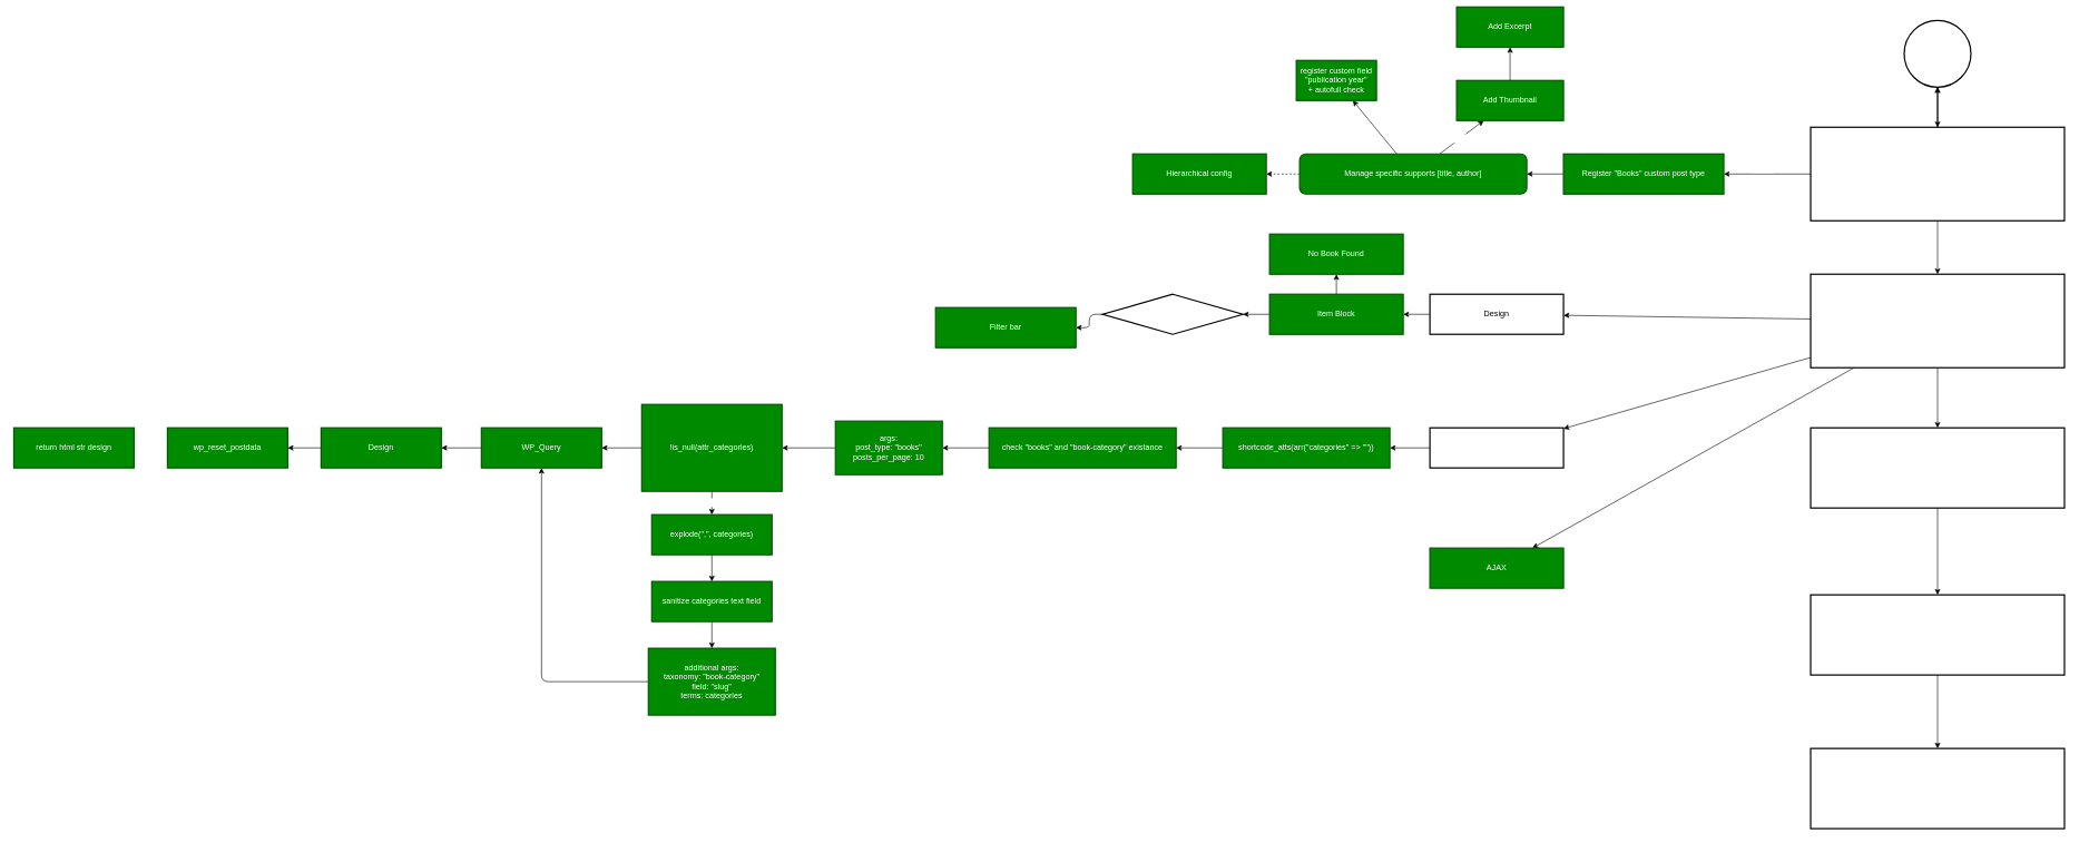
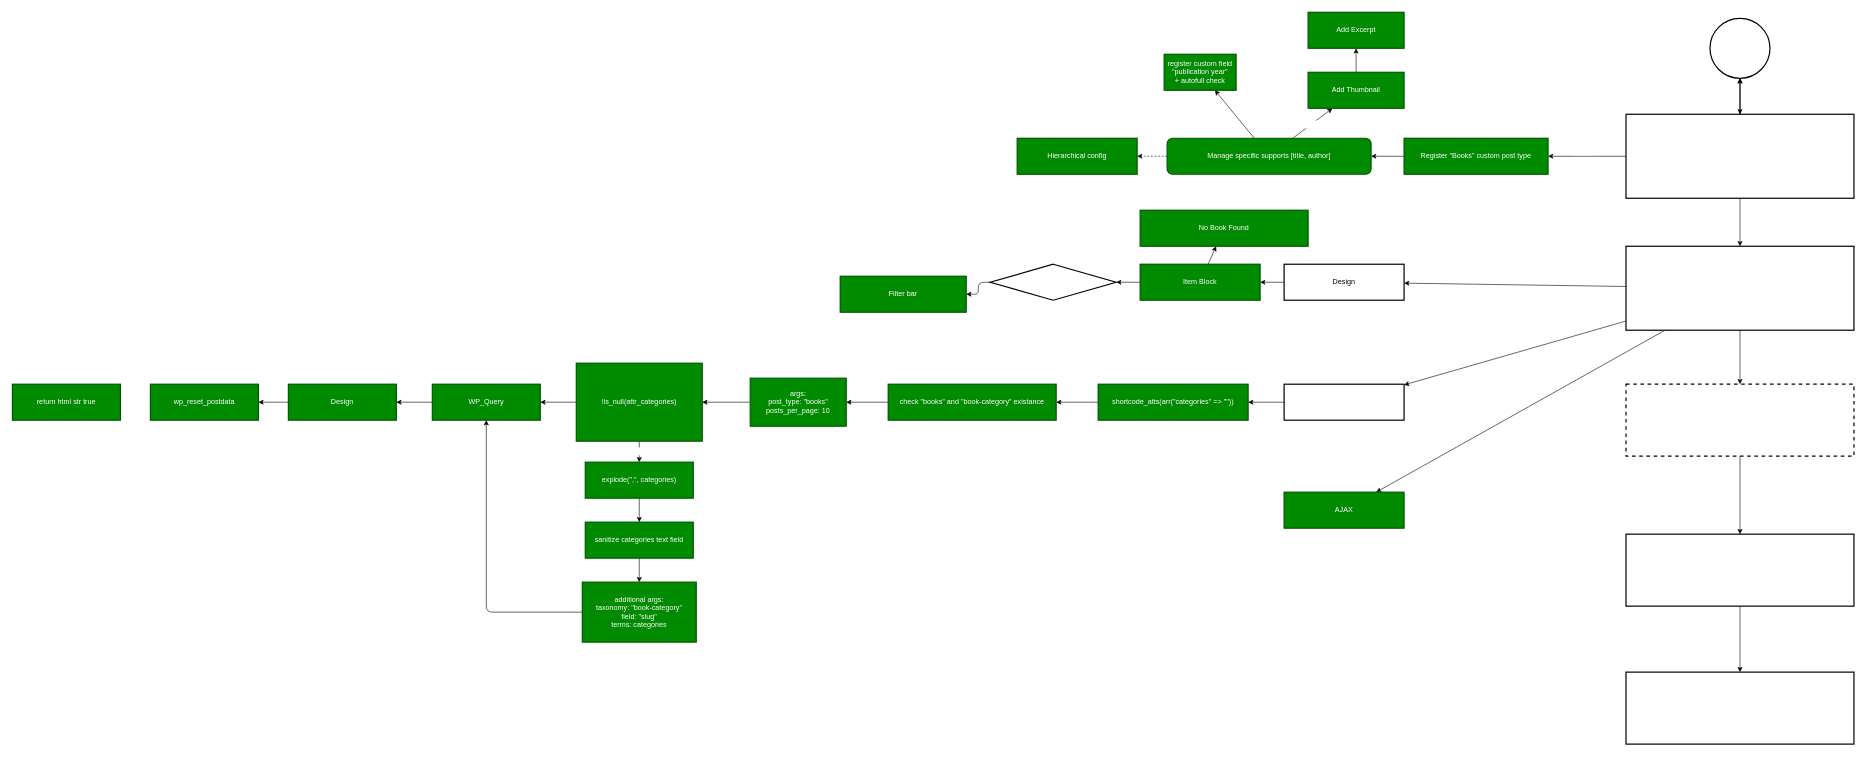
  <mxCell id="0" />
  <mxCell id="1" parent="0" />
  <mxCell id="2" value="" style="edgeStyle=none;html=1;fontColor=#FFFFFF;" parent="1" source="3" target="9" edge="1"><mxGeometry relative="1" as="geometry" /></mxCell>
  <mxCell id="3" value="" style="strokeWidth=2;html=1;shape=mxgraph.flowchart.start_2;whiteSpace=wrap;fontColor=#FFFFFF;" parent="1" vertex="1"><mxGeometry x="2850" y="30" width="100" height="100" as="geometry" /></mxCell>
  <mxCell id="4" value="" style="edgeStyle=none;html=1;fontColor=#FFFFFF;" parent="1" source="9" target="14" edge="1"><mxGeometry relative="1" as="geometry" /></mxCell>
  <mxCell id="5" value="" style="edgeStyle=none;html=1;fontColor=#FFFFFF;" parent="1" source="9" target="3" edge="1"><mxGeometry relative="1" as="geometry" /></mxCell>
  <mxCell id="6" value="" style="edgeStyle=none;html=1;fontColor=#FFFFFF;" parent="1" source="9" target="3" edge="1"><mxGeometry relative="1" as="geometry" /></mxCell>
  <mxCell id="7" style="edgeStyle=none;html=1;fontColor=#FFFFFF;" parent="1" source="9" target="21" edge="1"><mxGeometry relative="1" as="geometry" /></mxCell>
  <mxCell id="8" value="include" style="edgeLabel;html=1;align=center;verticalAlign=middle;resizable=0;points=[];fontColor=#FFFFFF;" parent="7" vertex="1" connectable="0"><mxGeometry x="0.285" y="-5" relative="1" as="geometry"><mxPoint x="11" y="-4" as="offset" /></mxGeometry></mxCell>
  <mxCell id="9" value="&quot;Books&quot; post type =&amp;gt; Title, Author, Publication Year&lt;br&gt;+ Categories =&amp;gt; hierarchical taxonomy" style="whiteSpace=wrap;html=1;strokeWidth=2;fontColor=#FFFFFF;" parent="1" vertex="1"><mxGeometry x="2710" y="190" width="380" height="140" as="geometry" /></mxCell>
  <mxCell id="10" value="" style="edgeStyle=none;html=1;fontColor=#FFFFFF;" parent="1" source="14" target="16" edge="1"><mxGeometry relative="1" as="geometry" /></mxCell>
  <mxCell id="11" style="edgeStyle=none;html=1;fontColor=#FFFFFF;" parent="1" source="14" target="31" edge="1"><mxGeometry relative="1" as="geometry" /></mxCell>
  <mxCell id="12" style="edgeStyle=none;html=1;fontColor=#FFFFFF;" parent="1" source="14" target="33" edge="1"><mxGeometry relative="1" as="geometry" /></mxCell>
  <mxCell id="13" style="html=1;fontColor=#FFFFFF;" parent="1" source="14" target="62" edge="1"><mxGeometry relative="1" as="geometry"><mxPoint x="2295.833" y="770" as="targetPoint" /></mxGeometry></mxCell>
  <mxCell id="14" value="[book_display] =&amp;gt; display the books by category(filter bar via AJAX)&lt;br&gt;attr(categories) =&amp;gt; comma-separated list of categories to display" style="whiteSpace=wrap;html=1;strokeWidth=2;fontColor=#FFFFFF;" parent="1" vertex="1"><mxGeometry x="2710" y="410" width="380" height="140" as="geometry" /></mxCell>
  <mxCell id="15" style="edgeStyle=none;html=1;fontColor=#FFFFFF;" parent="1" source="16" target="18" edge="1"><mxGeometry relative="1" as="geometry" /></mxCell>
- <mxCell id="16" value="data validation" style="whiteSpace=wrap;html=1;strokeWidth=2;fontColor=#FFFFFF;" parent="1" vertex="1"><mxGeometry x="2710" y="640" width="380" height="120" as="geometry" /></mxCell>
+ <mxCell id="16" value="data validation" style="whiteSpace=wrap;html=1;strokeWidth=2;fontColor=#FFFFFF;dashed=1;" parent="1" vertex="1"><mxGeometry x="2710" y="640" width="380" height="120" as="geometry" /></mxCell>
  <mxCell id="17" style="edgeStyle=none;html=1;fontColor=#FFFFFF;" parent="1" source="18" target="19" edge="1"><mxGeometry relative="1" as="geometry" /></mxCell>
  <mxCell id="18" value="escaping" style="whiteSpace=wrap;html=1;strokeWidth=2;labelBackgroundColor=none;fontColor=#FFFFFF;" parent="1" vertex="1"><mxGeometry x="2710" y="890" width="380" height="120" as="geometry" /></mxCell>
  <mxCell id="19" value="sanitization" style="whiteSpace=wrap;html=1;strokeWidth=2;labelBackgroundColor=none;fontColor=#FFFFFF;" parent="1" vertex="1"><mxGeometry x="2710" y="1120" width="380" height="120" as="geometry" /></mxCell>
  <mxCell id="20" style="edgeStyle=none;html=1;fontColor=#FFFFFF;" parent="1" source="21" target="26" edge="1"><mxGeometry relative="1" as="geometry" /></mxCell>
  <mxCell id="21" value="Register &quot;Books&quot; custom post type" style="whiteSpace=wrap;html=1;strokeWidth=2;labelBackgroundColor=none;fillColor=#008a00;strokeColor=#005700;fontColor=#ffffff;" parent="1" vertex="1"><mxGeometry x="2340" y="230" width="240" height="60" as="geometry" /></mxCell>
  <mxCell id="22" style="edgeStyle=none;html=1;fontColor=#FFFFFF;" parent="1" source="26" target="28" edge="1"><mxGeometry relative="1" as="geometry" /></mxCell>
  <mxCell id="23" value="Extend" style="edgeLabel;html=1;align=center;verticalAlign=middle;resizable=0;points=[];fontColor=#FFFFFF;" parent="22" vertex="1" connectable="0"><mxGeometry x="-0.279" y="4" relative="1" as="geometry"><mxPoint x="4" y="-2" as="offset" /></mxGeometry></mxCell>
  <mxCell id="24" style="edgeStyle=none;html=1;fontColor=#FFFFFF;dashed=1;" parent="1" source="26" target="29" edge="1"><mxGeometry relative="1" as="geometry" /></mxCell>
  <mxCell id="25" value="" style="edgeStyle=none;html=1;fontColor=#FFFFFF;" parent="1" source="26" target="65" edge="1"><mxGeometry relative="1" as="geometry" /></mxCell>
  <mxCell id="26" value="Manage specific supports [title, author]" style="whiteSpace=wrap;html=1;strokeWidth=2;labelBackgroundColor=none;fillColor=#008a00;strokeColor=#005700;fontColor=#ffffff;rounded=1;" parent="1" vertex="1"><mxGeometry x="1945" y="230" width="340" height="60" as="geometry" /></mxCell>
  <mxCell id="27" style="edgeStyle=none;html=1;fontColor=#FFFFFF;" parent="1" source="28" target="64" edge="1"><mxGeometry relative="1" as="geometry" /></mxCell>
  <mxCell id="28" value="Add Thumbnail" style="whiteSpace=wrap;html=1;strokeWidth=2;labelBackgroundColor=none;fillColor=#008a00;strokeColor=#005700;fontColor=#ffffff;" parent="1" vertex="1"><mxGeometry x="2180" y="120" width="160" height="60" as="geometry" /></mxCell>
  <mxCell id="29" value="Hierarchical config" style="whiteSpace=wrap;html=1;strokeWidth=2;labelBackgroundColor=none;fillColor=#008a00;strokeColor=#005700;fontColor=#ffffff;" parent="1" vertex="1"><mxGeometry x="1695" y="230" width="200" height="60" as="geometry" /></mxCell>
  <mxCell id="30" style="edgeStyle=orthogonalEdgeStyle;html=1;fontColor=#FFFFFF;" parent="1" source="31" target="61" edge="1"><mxGeometry relative="1" as="geometry" /></mxCell>
  <mxCell id="31" value="Design" style="whiteSpace=wrap;html=1;strokeWidth=2;labelBackgroundColor=none;" parent="1" vertex="1"><mxGeometry x="2140" y="440" width="200" height="60" as="geometry" /></mxCell>
  <mxCell id="32" style="edgeStyle=none;html=1;fontColor=#FFFFFF;" parent="1" source="33" target="35" edge="1"><mxGeometry relative="1" as="geometry" /></mxCell>
  <mxCell id="33" value="Structure" style="whiteSpace=wrap;html=1;strokeWidth=2;labelBackgroundColor=none;fontColor=#FFFFFF;" parent="1" vertex="1"><mxGeometry x="2140" y="640" width="200" height="60" as="geometry" /></mxCell>
  <mxCell id="34" style="edgeStyle=none;html=1;fontColor=#FFFFFF;" parent="1" source="35" target="37" edge="1"><mxGeometry relative="1" as="geometry"><mxPoint x="1580" y="670" as="targetPoint" /></mxGeometry></mxCell>
  <mxCell id="35" value="shortcode_atts(arr(&quot;categories&quot; =&amp;gt; &quot;&quot;))" style="whiteSpace=wrap;html=1;strokeWidth=2;labelBackgroundColor=none;fontColor=#ffffff;fillColor=#008a00;strokeColor=#005700;" parent="1" vertex="1"><mxGeometry x="1830" y="640" width="250" height="60" as="geometry" /></mxCell>
  <mxCell id="36" style="edgeStyle=none;html=1;fontColor=#FFFFFF;" parent="1" source="37" target="39" edge="1"><mxGeometry relative="1" as="geometry" /></mxCell>
  <mxCell id="37" value="check &quot;books&quot; and &quot;book-category&quot; existance" style="whiteSpace=wrap;html=1;strokeWidth=2;labelBackgroundColor=none;fontColor=#ffffff;fillColor=#008a00;strokeColor=#005700;" parent="1" vertex="1"><mxGeometry x="1480" y="640" width="280" height="60" as="geometry" /></mxCell>
  <mxCell id="38" value="" style="edgeStyle=none;html=1;fontColor=#FFFFFF;" parent="1" source="39" target="46" edge="1"><mxGeometry relative="1" as="geometry" /></mxCell>
  <mxCell id="39" value="args:&lt;br&gt;post_type: &quot;books&quot;&lt;br&gt;posts_per_page: 10" style="whiteSpace=wrap;html=1;strokeWidth=2;labelBackgroundColor=none;fontColor=#ffffff;fillColor=#008a00;strokeColor=#005700;" parent="1" vertex="1"><mxGeometry x="1250" y="630" width="160" height="80" as="geometry" /></mxCell>
  <mxCell id="40" style="edgeStyle=orthogonalEdgeStyle;html=1;fontColor=#FFFFFF;" parent="1" source="41" target="58" edge="1"><mxGeometry relative="1" as="geometry" /></mxCell>
  <mxCell id="41" value="Pagination" style="rhombus;whiteSpace=wrap;html=1;strokeWidth=2;labelBackgroundColor=none;fontColor=#FFFFFF;" parent="1" vertex="1"><mxGeometry x="1650" y="440" width="210" height="60" as="geometry" /></mxCell>
  <mxCell id="42" style="edgeStyle=none;html=1;fontColor=#FFFFFF;" parent="1" source="46" target="54" edge="1"><mxGeometry relative="1" as="geometry"><mxPoint x="915" y="670" as="targetPoint" /></mxGeometry></mxCell>
  <mxCell id="43" value="continue" style="edgeLabel;html=1;align=center;verticalAlign=middle;resizable=0;points=[];fontColor=#FFFFFF;" parent="42" vertex="1" connectable="0"><mxGeometry x="-0.316" y="2" relative="1" as="geometry"><mxPoint x="-9" y="-12" as="offset" /></mxGeometry></mxCell>
  <mxCell id="44" style="edgeStyle=none;html=1;fontColor=#FFFFFF;" parent="1" source="46" target="52" edge="1"><mxGeometry relative="1" as="geometry" /></mxCell>
  <mxCell id="45" value="true" style="edgeLabel;html=1;align=center;verticalAlign=middle;resizable=0;points=[];fontColor=#FFFFFF;" parent="44" vertex="1" connectable="0"><mxGeometry x="0.468" relative="1" as="geometry"><mxPoint y="-10" as="offset" /></mxGeometry></mxCell>
  <mxCell id="46" value="!is_null(attr_categories)" style="whiteSpace=wrap;html=1;fontColor=#ffffff;strokeWidth=2;labelBackgroundColor=none;fillColor=#008a00;strokeColor=#005700;rounded=0;" parent="1" vertex="1"><mxGeometry x="960" y="605" width="210" height="130" as="geometry" /></mxCell>
  <mxCell id="47" style="edgeStyle=orthogonalEdgeStyle;html=1;fontColor=#FFFFFF;" parent="1" source="48" target="54" edge="1"><mxGeometry relative="1" as="geometry" /></mxCell>
  <mxCell id="48" value="additional args:&lt;br&gt;taxonomy: &quot;book-category&quot;&lt;br&gt;field: &quot;slug&quot;&lt;br&gt;terms: categories" style="whiteSpace=wrap;html=1;strokeWidth=2;labelBackgroundColor=none;fontColor=#ffffff;fillColor=#008a00;strokeColor=#005700;" parent="1" vertex="1"><mxGeometry x="970" y="970" width="190" height="100" as="geometry" /></mxCell>
  <mxCell id="49" style="edgeStyle=none;html=1;fontColor=#FFFFFF;" parent="1" source="50" target="48" edge="1"><mxGeometry relative="1" as="geometry" /></mxCell>
  <mxCell id="50" value="sanitize categories&amp;nbsp;text field" style="whiteSpace=wrap;html=1;strokeWidth=2;labelBackgroundColor=none;fontColor=#ffffff;fillColor=#008a00;strokeColor=#005700;" parent="1" vertex="1"><mxGeometry x="975" y="870" width="180" height="60" as="geometry" /></mxCell>
  <mxCell id="51" style="edgeStyle=none;html=1;fontColor=#FFFFFF;" parent="1" source="52" target="50" edge="1"><mxGeometry relative="1" as="geometry" /></mxCell>
  <mxCell id="52" value="explode(&quot;,&quot;, categories)" style="whiteSpace=wrap;html=1;strokeWidth=2;labelBackgroundColor=none;fontColor=#ffffff;fillColor=#008a00;strokeColor=#005700;" parent="1" vertex="1"><mxGeometry x="975" y="770" width="180" height="60" as="geometry" /></mxCell>
  <mxCell id="53" style="edgeStyle=orthogonalEdgeStyle;html=1;fontColor=#FFFFFF;" parent="1" source="54" target="56" edge="1"><mxGeometry relative="1" as="geometry" /></mxCell>
  <mxCell id="54" value="WP_Query" style="whiteSpace=wrap;html=1;strokeWidth=2;labelBackgroundColor=none;fontColor=#ffffff;fillColor=#008a00;strokeColor=#005700;" parent="1" vertex="1"><mxGeometry x="720" y="640" width="180" height="60" as="geometry" /></mxCell>
  <mxCell id="55" style="edgeStyle=orthogonalEdgeStyle;html=1;fontColor=#FFFFFF;" parent="1" source="56" target="57" edge="1"><mxGeometry relative="1" as="geometry" /></mxCell>
  <mxCell id="56" value="Design" style="whiteSpace=wrap;html=1;strokeWidth=2;labelBackgroundColor=none;fontColor=#ffffff;fillColor=#008a00;strokeColor=#005700;" parent="1" vertex="1"><mxGeometry x="480" y="640" width="180" height="60" as="geometry" /></mxCell>
  <mxCell id="57" value="wp_reset_postdata" style="whiteSpace=wrap;html=1;strokeWidth=2;labelBackgroundColor=none;fontColor=#ffffff;fillColor=#008a00;strokeColor=#005700;" parent="1" vertex="1"><mxGeometry x="250" y="640" width="180" height="60" as="geometry" /></mxCell>
  <mxCell id="58" value="Filter bar" style="whiteSpace=wrap;html=1;strokeWidth=2;labelBackgroundColor=none;fontColor=#ffffff;fillColor=#008a00;strokeColor=#005700;" parent="1" vertex="1"><mxGeometry x="1400" y="460" width="210" height="60" as="geometry" /></mxCell>
  <mxCell id="59" style="edgeStyle=orthogonalEdgeStyle;html=1;fontColor=#FFFFFF;" parent="1" source="61" target="41" edge="1"><mxGeometry relative="1" as="geometry" /></mxCell>
  <mxCell id="60" style="edgeStyle=none;html=1;fontColor=#FFFFFF;" parent="1" source="61" target="66" edge="1"><mxGeometry relative="1" as="geometry" /></mxCell>
  <mxCell id="61" value="Item Block" style="whiteSpace=wrap;html=1;strokeWidth=2;labelBackgroundColor=none;fillColor=#008a00;strokeColor=#005700;fontColor=#ffffff;" parent="1" vertex="1"><mxGeometry x="1900" y="440" width="200" height="60" as="geometry" /></mxCell>
  <mxCell id="62" value="AJAX" style="whiteSpace=wrap;html=1;strokeWidth=2;labelBackgroundColor=none;fontColor=#ffffff;fillColor=#008a00;strokeColor=#005700;" parent="1" vertex="1"><mxGeometry x="2140" y="820" width="200" height="60" as="geometry" /></mxCell>
- <mxCell id="63" value="return html str design" style="whiteSpace=wrap;html=1;strokeWidth=2;labelBackgroundColor=none;fontColor=#ffffff;fillColor=#008a00;strokeColor=#005700;" parent="1" vertex="1"><mxGeometry x="20" y="640" width="180" height="60" as="geometry" /></mxCell>
- <mxCell id="64" value="Add Excerpt" style="whiteSpace=wrap;html=1;strokeWidth=2;labelBackgroundColor=none;fillColor=#008a00;strokeColor=#005700;fontColor=#ffffff;" parent="1" vertex="1"><mxGeometry x="2180" y="10" width="160" height="60" as="geometry" /></mxCell>
+ <mxCell id="63" value="return html str true" style="whiteSpace=wrap;html=1;strokeWidth=2;labelBackgroundColor=none;fontColor=#ffffff;fillColor=#008a00;strokeColor=#005700;" parent="1" vertex="1"><mxGeometry x="20" y="640" width="180" height="60" as="geometry" /></mxCell>
+ <mxCell id="64" value="Add Excerpt" style="whiteSpace=wrap;html=1;strokeWidth=2;labelBackgroundColor=none;fillColor=#008a00;strokeColor=#005700;fontColor=#ffffff;" parent="1" vertex="1"><mxGeometry x="2180" y="20" width="160" height="60" as="geometry" /></mxCell>
  <mxCell id="65" value="register custom field &quot;publication year&quot;&lt;br&gt;+ autofull check" style="whiteSpace=wrap;html=1;strokeWidth=2;labelBackgroundColor=none;fillColor=#008a00;strokeColor=#005700;fontColor=#ffffff;" parent="1" vertex="1"><mxGeometry x="1940" y="90" width="120" height="60" as="geometry" /></mxCell>
- <mxCell id="66" value="No Book Found" style="whiteSpace=wrap;html=1;strokeWidth=2;labelBackgroundColor=none;fillColor=#008a00;strokeColor=#005700;fontColor=#ffffff;" parent="1" vertex="1"><mxGeometry x="1900" y="350" width="200" height="60" as="geometry" /></mxCell>
+ <mxCell id="66" value="No Book Found" style="whiteSpace=wrap;html=1;strokeWidth=2;labelBackgroundColor=none;fillColor=#008a00;strokeColor=#005700;fontColor=#ffffff;" parent="1" vertex="1"><mxGeometry x="1900" y="350" width="280" height="60" as="geometry" /></mxCell>
